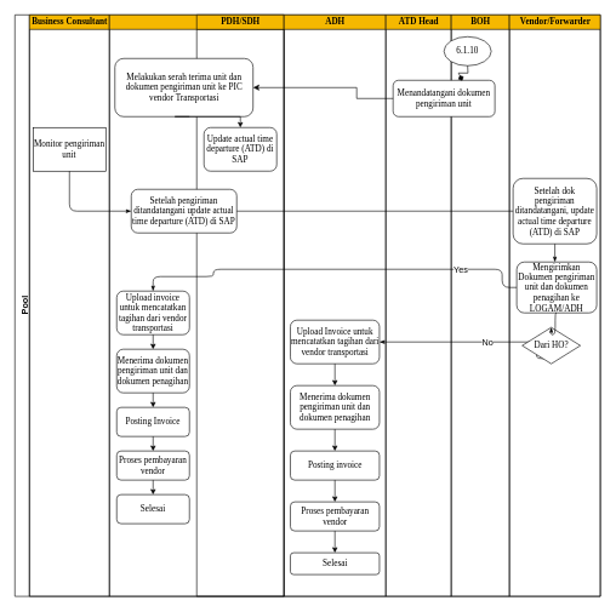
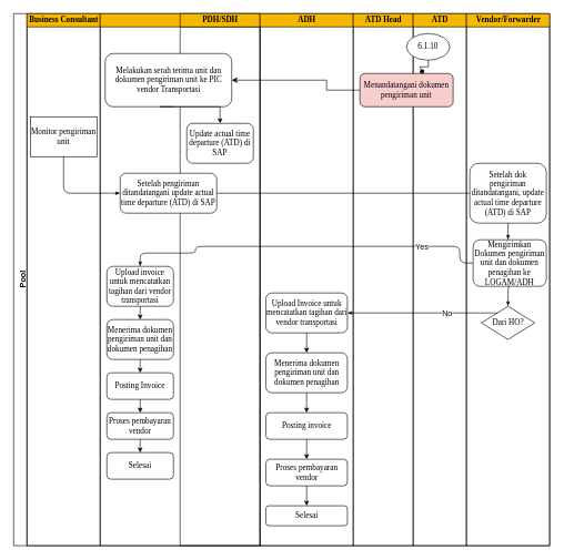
  <mxCell id="0" />
  <mxCell id="1" parent="0" />
  <mxCell id="2" value="Pool" style="swimlane;html=1;childLayout=stackLayout;startSize=20;rounded=0;shadow=0;strokeWidth=1;align=center;verticalAlign=top;horizontal=0;movable=1;resizable=1;rotatable=1;deletable=1;editable=1;locked=0;connectable=1;fontSize=12;" parent="1" vertex="1"><mxGeometry x="20" y="20" width="805" height="800" as="geometry"><mxRectangle x="70" y="40" width="60" height="20" as="alternateBounds" /></mxGeometry></mxCell>
  <mxCell id="3" value="&lt;font style=&quot;font-size: 12px;&quot; face=&quot;Times New Roman&quot;&gt;Business Consultant&lt;/font&gt;" style="swimlane;html=1;startSize=20;fillColor=#f5b800;fontSize=12;" parent="2" vertex="1"><mxGeometry x="20" width="110" height="800" as="geometry" /></mxCell>
  <mxCell id="4" value="&lt;font face=&quot;Times New Roman&quot; style=&quot;font-size: 12px;&quot;&gt;Monitor pengiriman unit&lt;/font&gt;" style="whiteSpace=wrap;html=1;shadow=0;labelBackgroundColor=none;strokeWidth=1;fontFamily=Verdana;fontSize=12;align=center;rounded=0;" parent="3" vertex="1"><mxGeometry x="5" y="155" width="100" height="60" as="geometry" /></mxCell>
  <mxCell id="5" value="" style="swimlane;html=1;startSize=20;fillColor=#f5b800;fontSize=12;align=center;" parent="2" vertex="1"><mxGeometry x="130" width="240" height="800" as="geometry" /></mxCell>
  <mxCell id="6" value="&lt;font face=&quot;Times New Roman&quot; style=&quot;font-size: 12px;&quot;&gt;Upload invoice untuk mencatatkan tagihan dari vendor transportasi&lt;/font&gt;" style="rounded=1;whiteSpace=wrap;html=1;shadow=0;labelBackgroundColor=none;strokeWidth=1;fontFamily=Verdana;fontSize=12;align=center;" parent="5" vertex="1"><mxGeometry x="10" y="380" width="100" height="60" as="geometry" /></mxCell>
  <mxCell id="7" value="&lt;font face=&quot;Times New Roman&quot; style=&quot;font-size: 12px;&quot;&gt;Menerima dokumen pengiriman unit dan dokumen penagihan&lt;/font&gt;" style="rounded=1;whiteSpace=wrap;html=1;shadow=0;labelBackgroundColor=none;strokeWidth=1;fontFamily=Verdana;fontSize=12;align=center;" parent="5" vertex="1"><mxGeometry x="10" y="460" width="100" height="60" as="geometry" /></mxCell>
  <mxCell id="8" value="&lt;font face=&quot;Times New Roman&quot; style=&quot;font-size: 12px;&quot;&gt;Posting Invoice&lt;/font&gt;" style="rounded=1;whiteSpace=wrap;html=1;shadow=0;labelBackgroundColor=none;strokeWidth=1;fontFamily=Verdana;fontSize=12;align=center;" parent="5" vertex="1"><mxGeometry x="10" y="540" width="100" height="40" as="geometry" /></mxCell>
  <mxCell id="9" value="&lt;font face=&quot;Times New Roman&quot; style=&quot;font-size: 12px;&quot;&gt;Proses pembayaran vendor&lt;/font&gt;" style="rounded=1;whiteSpace=wrap;html=1;shadow=0;labelBackgroundColor=none;strokeWidth=1;fontFamily=Verdana;fontSize=12;align=center;" parent="5" vertex="1"><mxGeometry x="10" y="600" width="100" height="40" as="geometry" /></mxCell>
  <mxCell id="10" value="&lt;font style=&quot;font-size: 12px;&quot; face=&quot;Times New Roman&quot;&gt;Selesai&lt;/font&gt;" style="rounded=1;whiteSpace=wrap;html=1;shadow=0;labelBackgroundColor=none;strokeWidth=1;fontFamily=Verdana;fontSize=12;align=center;" parent="5" vertex="1"><mxGeometry x="10" y="660" width="100" height="40" as="geometry" /></mxCell>
  <mxCell id="11" value="" style="endArrow=classic;html=1;rounded=0;exitX=0.5;exitY=1;exitDx=0;exitDy=0;entryX=0.5;entryY=0;entryDx=0;entryDy=0;endSize=5;startSize=5;fontSize=12;" parent="5" source="6" target="7" edge="1"><mxGeometry width="50" height="50" relative="1" as="geometry"><mxPoint x="167.5" y="590" as="sourcePoint" /><mxPoint x="217.5" y="540" as="targetPoint" /></mxGeometry></mxCell>
  <mxCell id="12" value="" style="endArrow=classic;html=1;rounded=0;endSize=5;startSize=5;exitX=0.5;exitY=1;exitDx=0;exitDy=0;entryX=0.5;entryY=0;entryDx=0;entryDy=0;jumpSize=6;fontSize=12;" parent="5" source="7" target="8" edge="1"><mxGeometry width="50" height="50" relative="1" as="geometry"><mxPoint x="411.5" y="670" as="sourcePoint" /><mxPoint x="411.5" y="700" as="targetPoint" /></mxGeometry></mxCell>
  <mxCell id="13" value="" style="endArrow=classic;html=1;rounded=0;endSize=5;startSize=5;exitX=0.5;exitY=1;exitDx=0;exitDy=0;entryX=0.5;entryY=0;entryDx=0;entryDy=0;fontSize=12;" parent="5" source="8" target="9" edge="1"><mxGeometry width="50" height="50" relative="1" as="geometry"><mxPoint x="421.5" y="680" as="sourcePoint" /><mxPoint x="421.5" y="710" as="targetPoint" /></mxGeometry></mxCell>
  <mxCell id="14" value="" style="endArrow=classic;html=1;rounded=0;endSize=5;startSize=5;exitX=0.5;exitY=1;exitDx=0;exitDy=0;entryX=0.5;entryY=0;entryDx=0;entryDy=0;fontSize=12;" parent="5" source="9" target="10" edge="1"><mxGeometry width="50" height="50" relative="1" as="geometry"><mxPoint x="431.5" y="690" as="sourcePoint" /><mxPoint x="431.5" y="720" as="targetPoint" /></mxGeometry></mxCell>
  <mxCell id="15" value="&lt;font style=&quot;font-size: 12px;&quot; face=&quot;Times New Roman&quot;&gt;PDH/SDH&lt;/font&gt;" style="swimlane;html=1;startSize=20;fillColor=#f5b800;fontSize=12;" parent="5" vertex="1"><mxGeometry x="120" width="120" height="800" as="geometry" /></mxCell>
- <mxCell id="16" value="&lt;font style=&quot;font-size: 12px;&quot; face=&quot;Times New Roman&quot;&gt;Update actual time departure (ATD) di SAP&lt;/font&gt;" style="rounded=1;whiteSpace=wrap;html=1;shadow=0;labelBackgroundColor=none;strokeWidth=1;fontFamily=Verdana;fontSize=12;align=center;" parent="15" vertex="1"><mxGeometry x="10" y="155" width="100" height="60" as="geometry" /></mxCell>
+ <mxCell id="16" value="&lt;font style=&quot;font-size: 12px;&quot; face=&quot;Times New Roman&quot;&gt;Update actual time departure (ATD) di SAP&lt;/font&gt;" style="rounded=1;whiteSpace=wrap;html=1;shadow=0;labelBackgroundColor=none;strokeWidth=1;fontFamily=Verdana;fontSize=12;align=center;" parent="15" vertex="1"><mxGeometry x="10" y="165" width="100" height="60" as="geometry" /></mxCell>
  <mxCell id="17" value="&lt;font style=&quot;font-size: 12px;&quot; face=&quot;Times New Roman&quot;&gt;Setelah pengiriman ditandatangani update actual time departure (ATD) di SAP&lt;/font&gt;" style="rounded=1;whiteSpace=wrap;html=1;shadow=0;labelBackgroundColor=none;strokeWidth=1;fontFamily=Verdana;fontSize=12;align=center;" parent="15" vertex="1"><mxGeometry x="-90" y="240" width="145" height="60" as="geometry" /></mxCell>
  <mxCell id="18" value="&lt;font face=&quot;Times New Roman&quot; style=&quot;font-size: 12px;&quot;&gt;Melakukan serah terima unit dan dokumen pengiriman unit ke PIC vendor Transportasi&lt;/font&gt;" style="rounded=1;whiteSpace=wrap;html=1;shadow=0;labelBackgroundColor=none;strokeWidth=1;fontFamily=Verdana;fontSize=12;align=center;" parent="15" vertex="1"><mxGeometry x="-112.5" y="60" width="190" height="80" as="geometry" /></mxCell>
  <mxCell id="19" value="" style="endArrow=classic;html=1;rounded=0;entryX=0.5;entryY=0;entryDx=0;entryDy=0;endSize=5;startSize=5;" edge="1" parent="5" target="16"><mxGeometry width="50" height="50" relative="1" as="geometry"><mxPoint x="110" y="140" as="sourcePoint" /><mxPoint x="330" y="190" as="targetPoint" /><Array as="points"><mxPoint x="90" y="140" /><mxPoint x="180" y="140" /></Array></mxGeometry></mxCell>
  <mxCell id="20" value="&lt;font style=&quot;font-size: 12px;&quot; face=&quot;Times New Roman&quot;&gt;ADH&lt;/font&gt;" style="swimlane;html=1;startSize=20;fillColor=#f5b800;fontSize=12;" parent="2" vertex="1"><mxGeometry x="370" width="140" height="800" as="geometry" /></mxCell>
  <mxCell id="21" value="&lt;font style=&quot;font-size: 12px;&quot; face=&quot;Times New Roman&quot;&gt;Upload Invoice untuk mencatatkan tagihan dari vendor transportasi&lt;/font&gt;" style="rounded=1;whiteSpace=wrap;html=1;shadow=0;labelBackgroundColor=none;strokeWidth=1;fontFamily=Verdana;fontSize=12;align=center;" parent="20" vertex="1"><mxGeometry x="8.75" y="420" width="122.5" height="60" as="geometry" /></mxCell>
  <mxCell id="22" value="&lt;font style=&quot;font-size: 12px;&quot; face=&quot;Times New Roman&quot;&gt;Menerima dokumen pengiriman unit dan dokumen penagihan&lt;/font&gt;" style="rounded=1;whiteSpace=wrap;html=1;shadow=0;labelBackgroundColor=none;strokeWidth=1;fontFamily=Verdana;fontSize=12;align=center;" parent="20" vertex="1"><mxGeometry x="8.75" y="510" width="122.5" height="60" as="geometry" /></mxCell>
  <mxCell id="23" value="&lt;font face=&quot;Times New Roman&quot; style=&quot;font-size: 12px;&quot;&gt;Posting invoice&lt;/font&gt;" style="rounded=1;whiteSpace=wrap;html=1;shadow=0;labelBackgroundColor=none;strokeWidth=1;fontFamily=Verdana;fontSize=12;align=center;" parent="20" vertex="1"><mxGeometry x="8.75" y="600" width="122.5" height="40" as="geometry" /></mxCell>
  <mxCell id="24" value="&lt;font face=&quot;Times New Roman&quot; style=&quot;font-size: 12px;&quot;&gt;Proses pembayaran vendor&lt;/font&gt;" style="rounded=1;whiteSpace=wrap;html=1;shadow=0;labelBackgroundColor=none;strokeWidth=1;fontFamily=Verdana;fontSize=12;align=center;" parent="20" vertex="1"><mxGeometry x="8.75" y="670" width="122.5" height="40" as="geometry" /></mxCell>
  <mxCell id="25" value="&lt;font style=&quot;font-size: 12px;&quot; face=&quot;Times New Roman&quot;&gt;Selesai&lt;/font&gt;" style="rounded=1;whiteSpace=wrap;html=1;shadow=0;labelBackgroundColor=none;strokeWidth=1;fontFamily=Verdana;fontSize=12;align=center;" parent="20" vertex="1"><mxGeometry x="8.75" y="740" width="122.5" height="30" as="geometry" /></mxCell>
  <mxCell id="26" value="" style="endArrow=classic;html=1;rounded=0;endSize=5;startSize=5;exitX=0.5;exitY=1;exitDx=0;exitDy=0;entryX=0.5;entryY=0;entryDx=0;entryDy=0;fontSize=12;" parent="20" source="21" target="22" edge="1"><mxGeometry width="50" height="50" relative="1" as="geometry"><mxPoint x="-13.75" y="320" as="sourcePoint" /><mxPoint x="36.25" y="270" as="targetPoint" /></mxGeometry></mxCell>
  <mxCell id="27" value="" style="endArrow=classic;html=1;rounded=0;endSize=5;startSize=5;exitX=0.5;exitY=1;exitDx=0;exitDy=0;entryX=0.5;entryY=0;entryDx=0;entryDy=0;fontSize=12;" parent="20" source="22" target="23" edge="1"><mxGeometry width="50" height="50" relative="1" as="geometry"><mxPoint x="80.25" y="490" as="sourcePoint" /><mxPoint x="80.25" y="520" as="targetPoint" /></mxGeometry></mxCell>
  <mxCell id="28" value="" style="endArrow=classic;html=1;rounded=0;endSize=5;startSize=5;exitX=0.5;exitY=1;exitDx=0;exitDy=0;entryX=0.5;entryY=0;entryDx=0;entryDy=0;fontSize=12;" parent="20" source="23" target="24" edge="1"><mxGeometry width="50" height="50" relative="1" as="geometry"><mxPoint x="80.25" y="580" as="sourcePoint" /><mxPoint x="80.25" y="610" as="targetPoint" /></mxGeometry></mxCell>
  <mxCell id="29" value="" style="endArrow=classic;html=1;rounded=0;endSize=5;startSize=5;exitX=0.5;exitY=1;exitDx=0;exitDy=0;entryX=0.5;entryY=0;entryDx=0;entryDy=0;fontSize=12;" parent="20" source="24" target="25" edge="1"><mxGeometry width="50" height="50" relative="1" as="geometry"><mxPoint x="80.25" y="650" as="sourcePoint" /><mxPoint x="80.25" y="680" as="targetPoint" /></mxGeometry></mxCell>
  <mxCell id="30" value="&lt;font face=&quot;Times New Roman&quot; style=&quot;font-size: 12px;&quot;&gt;ATD Head&lt;/font&gt;" style="swimlane;html=1;startSize=20;fillColor=#f5b800;fontSize=12;" parent="2" vertex="1"><mxGeometry x="510" width="90" height="800" as="geometry" /></mxCell>
- <mxCell id="31" value="&lt;font style=&quot;font-size: 12px;&quot; face=&quot;Times New Roman&quot;&gt;BOH&lt;/font&gt;" style="swimlane;html=1;startSize=20;fillColor=#f5b800;fontSize=12;" parent="2" vertex="1"><mxGeometry x="600" width="80" height="800" as="geometry" /></mxCell>
+ <mxCell id="31" value="&lt;font style=&quot;font-size: 12px;&quot; face=&quot;Times New Roman&quot;&gt;ATD&lt;/font&gt;" style="swimlane;html=1;startSize=20;fillColor=#f5b800;fontSize=12;" parent="2" vertex="1"><mxGeometry x="600" width="80" height="800" as="geometry" /></mxCell>
  <mxCell id="32" value="&lt;font face=&quot;Times New Roman&quot; style=&quot;font-size: 12px;&quot;&gt;6.1.10&lt;/font&gt;" style="ellipse;whiteSpace=wrap;html=1;fontSize=12;" parent="31" vertex="1"><mxGeometry x="-10" y="30" width="65" height="40" as="geometry" /></mxCell>
- <mxCell id="33" value="&lt;font face=&quot;Times New Roman&quot; style=&quot;font-size: 12px;&quot;&gt;Menandatangani dokumen pengiriman unit&lt;/font&gt;" style="rounded=1;whiteSpace=wrap;html=1;fontSize=12;" parent="31" vertex="1"><mxGeometry x="-80" y="90" width="140" height="50" as="geometry" /></mxCell>
+ <mxCell id="33" value="&lt;font face=&quot;Times New Roman&quot; style=&quot;font-size: 12px;&quot;&gt;Menandatangani dokumen pengiriman unit&lt;/font&gt;" style="rounded=1;whiteSpace=wrap;html=1;fontSize=12;fillColor=#f8cecc;" parent="31" vertex="1"><mxGeometry x="-80" y="90" width="140" height="50" as="geometry" /></mxCell>
  <mxCell id="34" value="" style="endArrow=diamond;html=1;rounded=0;exitX=0.5;exitY=1;exitDx=0;exitDy=0;entryX=0.68;entryY=0.011;entryDx=0;entryDy=0;entryPerimeter=0;" edge="1" parent="31" source="32" target="33"><mxGeometry width="50" height="50" relative="1" as="geometry"><mxPoint x="-35" y="60" as="sourcePoint" /><mxPoint y="90" as="targetPoint" /><Array as="points"><mxPoint x="23" y="80" /><mxPoint x="10" y="80" /></Array></mxGeometry></mxCell>
  <mxCell id="35" style="edgeStyle=orthogonalEdgeStyle;rounded=1;html=1;labelBackgroundColor=none;startArrow=none;startFill=0;startSize=5;endArrow=classicThin;endFill=1;endSize=5;jettySize=auto;orthogonalLoop=1;strokeWidth=1;fontFamily=Verdana;fontSize=12;entryX=0;entryY=0.5;entryDx=0;entryDy=0;exitX=1;exitY=0.5;exitDx=0;exitDy=0;" parent="2" source="17" target="42" edge="1"><mxGeometry relative="1" as="geometry"><mxPoint x="150" y="195" as="sourcePoint" /><mxPoint x="405" y="195" as="targetPoint" /><Array as="points"><mxPoint x="765" y="270" /></Array></mxGeometry></mxCell>
  <mxCell id="36" style="edgeStyle=orthogonalEdgeStyle;rounded=1;html=1;labelBackgroundColor=none;startArrow=none;startFill=0;startSize=5;endArrow=classicThin;endFill=1;endSize=5;jettySize=auto;orthogonalLoop=1;strokeWidth=1;fontFamily=Verdana;fontSize=12;entryX=0;entryY=0.5;entryDx=0;entryDy=0;exitX=0.5;exitY=1;exitDx=0;exitDy=0;" parent="2" source="4" target="17" edge="1"><mxGeometry relative="1" as="geometry"><mxPoint x="360" y="290" as="targetPoint" /></mxGeometry></mxCell>
  <mxCell id="37" style="edgeStyle=orthogonalEdgeStyle;rounded=1;html=1;labelBackgroundColor=none;startArrow=none;startFill=0;startSize=5;endArrow=classicThin;endFill=1;endSize=5;jettySize=auto;orthogonalLoop=1;strokeWidth=1;fontFamily=Verdana;fontSize=12;entryX=1;entryY=0.5;entryDx=0;entryDy=0;exitX=0;exitY=1;exitDx=0;exitDy=0;" parent="2" source="45" target="21" edge="1"><mxGeometry relative="1" as="geometry"><mxPoint x="1000" y="510" as="sourcePoint" /><mxPoint x="333" y="395" as="targetPoint" /><Array as="points"><mxPoint x="750" y="473" /><mxPoint x="750" y="450" /></Array></mxGeometry></mxCell>
  <mxCell id="38" value="No" style="edgeLabel;html=1;align=center;verticalAlign=middle;resizable=0;points=[];fontSize=12;" parent="37" vertex="1" connectable="0"><mxGeometry x="-0.628" y="2" relative="1" as="geometry"><mxPoint x="-99" y="-2" as="offset" /></mxGeometry></mxCell>
  <mxCell id="39" style="edgeStyle=orthogonalEdgeStyle;rounded=1;html=1;labelBackgroundColor=none;startArrow=none;startFill=0;startSize=5;endArrow=classicThin;endFill=1;endSize=5;jettySize=auto;orthogonalLoop=1;strokeWidth=1;fontFamily=Verdana;fontSize=12;entryX=0.5;entryY=0;entryDx=0;entryDy=0;exitX=0;exitY=0.5;exitDx=0;exitDy=0;" parent="2" source="43" target="6" edge="1"><mxGeometry relative="1" as="geometry"><mxPoint x="859.96" y="434.98" as="sourcePoint" /><mxPoint x="242.46" y="364.98" as="targetPoint" /><Array as="points"><mxPoint x="670" y="375" /><mxPoint x="670" y="350" /><mxPoint x="273" y="350" /><mxPoint x="273" y="360" /><mxPoint x="190" y="360" /></Array></mxGeometry></mxCell>
  <mxCell id="40" value="Yes" style="edgeLabel;html=1;align=center;verticalAlign=middle;resizable=0;points=[];fontSize=12;" parent="39" vertex="1" connectable="0"><mxGeometry x="-0.628" y="2" relative="1" as="geometry"><mxPoint y="-2" as="offset" /></mxGeometry></mxCell>
  <mxCell id="41" value="&lt;font face=&quot;Times New Roman&quot; style=&quot;font-size: 12px;&quot;&gt;Vendor/Forwarder&lt;/font&gt;" style="swimlane;html=1;startSize=20;fillColor=#f5b800;strokeColor=#000000;fontSize=12;" parent="2" vertex="1"><mxGeometry x="680" width="125" height="800" as="geometry" /></mxCell>
  <mxCell id="42" value="&lt;font face=&quot;Times New Roman&quot; style=&quot;font-size: 12px;&quot;&gt;Setelah dok pengiriman ditandatangani, update actual time departure (ATD) di SAP&lt;/font&gt;" style="rounded=1;whiteSpace=wrap;html=1;shadow=0;labelBackgroundColor=none;strokeWidth=1;fontFamily=Verdana;fontSize=12;align=center;" parent="41" vertex="1"><mxGeometry x="5" y="225" width="115" height="90" as="geometry" /></mxCell>
  <mxCell id="43" value="&lt;font style=&quot;font-size: 12px;&quot; face=&quot;Times New Roman&quot;&gt;Mengirimkan Dokumen pengiriman unit dan dokumen penagihan ke LOGAM/ADH&lt;/font&gt;" style="rounded=1;whiteSpace=wrap;html=1;shadow=0;labelBackgroundColor=none;strokeWidth=1;fontFamily=Verdana;fontSize=12;align=center;" parent="41" vertex="1"><mxGeometry x="10" y="340" width="110" height="70" as="geometry" /></mxCell>
  <mxCell id="44" style="edgeStyle=orthogonalEdgeStyle;rounded=1;html=1;labelBackgroundColor=none;startArrow=none;startFill=0;startSize=5;endArrow=classicThin;endFill=1;endSize=5;jettySize=auto;orthogonalLoop=1;strokeWidth=1;fontFamily=Verdana;fontSize=12;" parent="41" source="42" target="43" edge="1"><mxGeometry relative="1" as="geometry"><Array as="points"><mxPoint x="85" y="340" /><mxPoint x="85" y="340" /></Array></mxGeometry></mxCell>
- <mxCell id="45" value="&lt;font style=&quot;font-size: 12px;&quot; face=&quot;Times New Roman&quot;&gt;Dari HO?&lt;/font&gt;" style="rhombus;whiteSpace=wrap;html=1;fontSize=12;" parent="41" vertex="1"><mxGeometry x="17.5" y="430" width="80" height="50" as="geometry" /></mxCell>
+ <mxCell id="45" value="&lt;font style=&quot;font-size: 12px;&quot; face=&quot;Times New Roman&quot;&gt;Dari HO?&lt;/font&gt;" style="rhombus;whiteSpace=wrap;html=1;fontSize=12;" parent="41" vertex="1"><mxGeometry x="22.5" y="440" width="80" height="50" as="geometry" /></mxCell>
  <mxCell id="46" style="edgeStyle=orthogonalEdgeStyle;rounded=1;html=1;labelBackgroundColor=none;startArrow=none;startFill=0;startSize=5;endArrow=classicThin;endFill=1;endSize=5;jettySize=auto;orthogonalLoop=1;strokeWidth=1;fontFamily=Verdana;fontSize=12;exitX=0.5;exitY=1;exitDx=0;exitDy=0;entryX=0.5;entryY=0;entryDx=0;entryDy=0;" parent="41" source="43" target="45" edge="1"><mxGeometry relative="1" as="geometry"><mxPoint x="95" y="320" as="sourcePoint" /><mxPoint x="95" y="350" as="targetPoint" /><Array as="points"><mxPoint x="63" y="410" /><mxPoint x="63" y="440" /></Array></mxGeometry></mxCell>
  <mxCell id="47" value="" style="endArrow=classic;html=1;rounded=0;exitX=0;exitY=0.5;exitDx=0;exitDy=0;entryX=1;entryY=0.5;entryDx=0;entryDy=0;" edge="1" parent="2" source="33" target="18"><mxGeometry width="50" height="50" relative="1" as="geometry"><mxPoint x="420" y="330" as="sourcePoint" /><mxPoint x="470" y="280" as="targetPoint" /><Array as="points"><mxPoint x="470" y="115" /><mxPoint x="470" y="100" /></Array></mxGeometry></mxCell>
